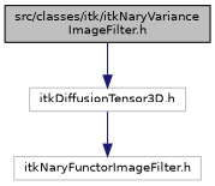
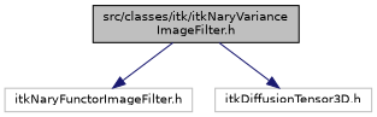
  digraph {
    node [color=grey75 fillcolor=white fontname=Helvetica fontsize=10 shape=record style=filled]
    edge [color=midnightblue fontname=Helvetica fontsize=10 labelfontname=Helvetica labelfontsize=10 style=solid]
    n1 [color=black fillcolor=grey75 fontcolor=black height=0.2 label="src/classes/itk/itkNaryVariance\lImageFilter.h" width=0.4]
    n2 [height=0.2 label="itkNaryFunctorImageFilter.h" width=0.4]
    n3 [height=0.2 label="itkDiffusionTensor3D.h" width=0.4]
-   n3 -> n2
+   n1 -> n2
    n1 -> n3
  }
